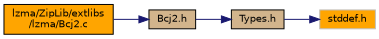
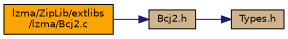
  digraph {
    rankdir=LR
    node [color=black fillcolor=orange fontname=Helvetica fontsize=10 shape=record style=filled]
    edge [color=midnightblue fontname=Helvetica fontsize=10 labelfontname=Helvetica labelfontsize=10 style=solid]
    n1 [fontcolor=black height=0.2 label="lzma/ZipLib/extlibs\l/lzma/Bcj2.c" width=0.4]
    n2 [fillcolor=tan height=0.2 label="Bcj2.h" width=0.4]
    n3 [fillcolor=tan height=0.2 label="Types.h" width=0.4]
-   n4 [color=grey75 height=0.2 label="stddef.h" width=0.4]
    n1 -> n2
    n2 -> n3
-   n3 -> n4
  }
